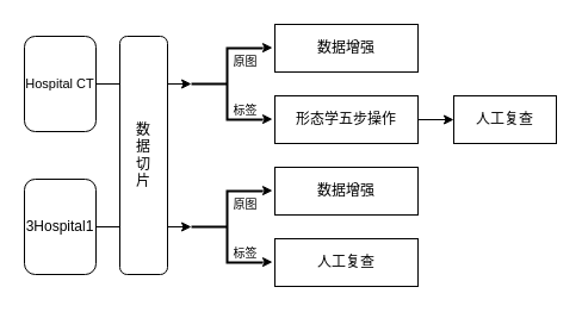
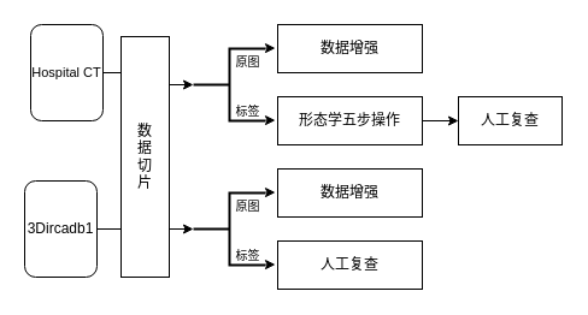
  <mxCell id="0" />
  <mxCell id="1" parent="0" />
  <mxCell id="2" style="edgeStyle=orthogonalEdgeStyle;rounded=0;orthogonalLoop=1;jettySize=auto;html=1;entryX=0;entryY=0.5;entryDx=0;entryDy=0;entryPerimeter=0;" parent="1" source="3" target="10" edge="1"><mxGeometry relative="1" as="geometry"><mxPoint x="120" y="70" as="targetPoint" /><Array as="points" /></mxGeometry></mxCell>
- <mxCell id="3" value="&lt;p&gt;&lt;font style=&quot;font-size: 11px;&quot;&gt;Hospital CT&lt;/font&gt;&lt;/p&gt;" style="rounded=1;whiteSpace=wrap;html=1;fontSize=12;glass=0;strokeWidth=1;shadow=0;align=center;" parent="1" vertex="1"><mxGeometry x="20" y="30" width="60" height="80" as="geometry" /></mxCell>
+ <mxCell id="3" value="&lt;p&gt;&lt;font style=&quot;font-size: 11px;&quot;&gt;Hospital CT&lt;/font&gt;&lt;/p&gt;" style="rounded=1;whiteSpace=wrap;html=1;fontSize=12;glass=0;strokeWidth=1;shadow=0;align=center;" parent="1" vertex="1"><mxGeometry x="25" y="20" width="60" height="80" as="geometry" /></mxCell>
  <mxCell id="4" style="edgeStyle=orthogonalEdgeStyle;rounded=0;orthogonalLoop=1;jettySize=auto;html=1;entryX=0;entryY=0.5;entryDx=0;entryDy=0;entryPerimeter=0;" parent="1" source="5" edge="1"><mxGeometry relative="1" as="geometry"><mxPoint x="160" y="190" as="targetPoint" /></mxGeometry></mxCell>
- <mxCell id="5" value="3Hospital1&lt;br&gt;" style="rounded=1;whiteSpace=wrap;html=1;fontSize=12;glass=0;strokeWidth=1;shadow=0;" parent="1" vertex="1"><mxGeometry x="20" y="150" width="60" height="80" as="geometry" /></mxCell>
- <mxCell id="6" value="数&lt;br&gt;据&lt;br&gt;切&lt;br&gt;片" style="whiteSpace=wrap;html=1;rounded=1;" parent="1" vertex="1"><mxGeometry x="100" y="30" width="40" height="200" as="geometry" /></mxCell>
+ <mxCell id="5" value="3Dircadb1&lt;br&gt;" style="rounded=1;whiteSpace=wrap;html=1;fontSize=12;glass=0;strokeWidth=1;shadow=0;" parent="1" vertex="1"><mxGeometry x="20" y="150" width="60" height="80" as="geometry" /></mxCell>
+ <mxCell id="6" value="数&lt;br&gt;据&lt;br&gt;切&lt;br&gt;片" style="rounded=0;whiteSpace=wrap;html=1;" parent="1" vertex="1"><mxGeometry x="100" y="30" width="40" height="200" as="geometry" /></mxCell>
  <mxCell id="7" value="数据增强" style="rounded=0;whiteSpace=wrap;html=1;" parent="1" vertex="1"><mxGeometry x="230" y="20" width="120" height="40" as="geometry" /></mxCell>
  <mxCell id="8" value="" style="edgeStyle=orthogonalEdgeStyle;rounded=0;orthogonalLoop=1;jettySize=auto;html=1;" parent="1" source="9" target="13" edge="1"><mxGeometry relative="1" as="geometry" /></mxCell>
  <mxCell id="9" value="形态学五步操作" style="rounded=0;whiteSpace=wrap;html=1;" parent="1" vertex="1"><mxGeometry x="230" y="80" width="120" height="40" as="geometry" /></mxCell>
  <mxCell id="10" value="" style="strokeWidth=2;html=1;shape=mxgraph.flowchart.annotation_2;align=left;labelPosition=right;pointerEvents=1;" parent="1" vertex="1"><mxGeometry x="160" y="40" width="60" height="60" as="geometry" /></mxCell>
  <mxCell id="11" value="&lt;font style=&quot;font-size: 10px;&quot;&gt;标签&lt;/font&gt;" style="edgeLabel;resizable=0;html=1;align=center;verticalAlign=middle;" parent="1" connectable="0" vertex="1"><mxGeometry x="210" y="88" as="geometry"><mxPoint x="-6" y="3" as="offset" /></mxGeometry></mxCell>
  <mxCell id="12" style="edgeStyle=orthogonalEdgeStyle;rounded=0;orthogonalLoop=1;jettySize=auto;html=1;exitX=1;exitY=0;exitDx=0;exitDy=0;exitPerimeter=0;entryX=-0.11;entryY=0.375;entryDx=0;entryDy=0;entryPerimeter=0;" parent="1" edge="1"><mxGeometry relative="1" as="geometry"><mxPoint x="220" y="99.6" as="sourcePoint" /><mxPoint x="228" y="99.6" as="targetPoint" /></mxGeometry></mxCell>
  <mxCell id="13" value="人工复查" style="whiteSpace=wrap;html=1;rounded=0;" parent="1" vertex="1"><mxGeometry x="380" y="80" width="86" height="40" as="geometry" /></mxCell>
  <mxCell id="14" style="edgeStyle=orthogonalEdgeStyle;rounded=0;orthogonalLoop=1;jettySize=auto;html=1;exitX=1;exitY=0;exitDx=0;exitDy=0;exitPerimeter=0;entryX=-0.11;entryY=0.375;entryDx=0;entryDy=0;entryPerimeter=0;" parent="1" edge="1"><mxGeometry relative="1" as="geometry"><mxPoint x="220" y="39.6" as="sourcePoint" /><mxPoint x="228" y="39.6" as="targetPoint" /></mxGeometry></mxCell>
  <mxCell id="15" value="&lt;font style=&quot;font-size: 10px;&quot;&gt;原图&lt;/font&gt;" style="edgeLabel;resizable=0;html=1;align=center;verticalAlign=middle;" parent="1" connectable="0" vertex="1"><mxGeometry x="210" y="47" as="geometry"><mxPoint x="-6" y="3" as="offset" /></mxGeometry></mxCell>
  <mxCell id="16" value="数据增强" style="rounded=0;whiteSpace=wrap;html=1;" parent="1" vertex="1"><mxGeometry x="230" y="140" width="120" height="40" as="geometry" /></mxCell>
  <mxCell id="17" value="人工复查" style="rounded=0;whiteSpace=wrap;html=1;" parent="1" vertex="1"><mxGeometry x="230" y="200" width="120" height="40" as="geometry" /></mxCell>
  <mxCell id="18" value="" style="strokeWidth=2;html=1;shape=mxgraph.flowchart.annotation_2;align=left;labelPosition=right;pointerEvents=1;" parent="1" vertex="1"><mxGeometry x="160" y="160" width="60" height="60" as="geometry" /></mxCell>
  <mxCell id="19" value="&lt;font style=&quot;font-size: 10px;&quot;&gt;标签&lt;/font&gt;" style="edgeLabel;resizable=0;html=1;align=center;verticalAlign=middle;" parent="1" connectable="0" vertex="1"><mxGeometry x="210" y="208" as="geometry"><mxPoint x="-6" y="3" as="offset" /></mxGeometry></mxCell>
  <mxCell id="20" style="edgeStyle=orthogonalEdgeStyle;rounded=0;orthogonalLoop=1;jettySize=auto;html=1;exitX=1;exitY=0;exitDx=0;exitDy=0;exitPerimeter=0;entryX=-0.11;entryY=0.375;entryDx=0;entryDy=0;entryPerimeter=0;" parent="1" edge="1"><mxGeometry relative="1" as="geometry"><mxPoint x="220" y="219.6" as="sourcePoint" /><mxPoint x="228" y="219.6" as="targetPoint" /></mxGeometry></mxCell>
  <mxCell id="21" style="edgeStyle=orthogonalEdgeStyle;rounded=0;orthogonalLoop=1;jettySize=auto;html=1;exitX=1;exitY=0;exitDx=0;exitDy=0;exitPerimeter=0;entryX=-0.11;entryY=0.375;entryDx=0;entryDy=0;entryPerimeter=0;" parent="1" edge="1"><mxGeometry relative="1" as="geometry"><mxPoint x="220" y="159.6" as="sourcePoint" /><mxPoint x="228" y="159.6" as="targetPoint" /></mxGeometry></mxCell>
  <mxCell id="22" value="&lt;font style=&quot;font-size: 10px;&quot;&gt;原图&lt;/font&gt;" style="edgeLabel;resizable=0;html=1;align=center;verticalAlign=middle;" parent="1" connectable="0" vertex="1"><mxGeometry x="210" y="167" as="geometry"><mxPoint x="-6" y="3" as="offset" /></mxGeometry></mxCell>
